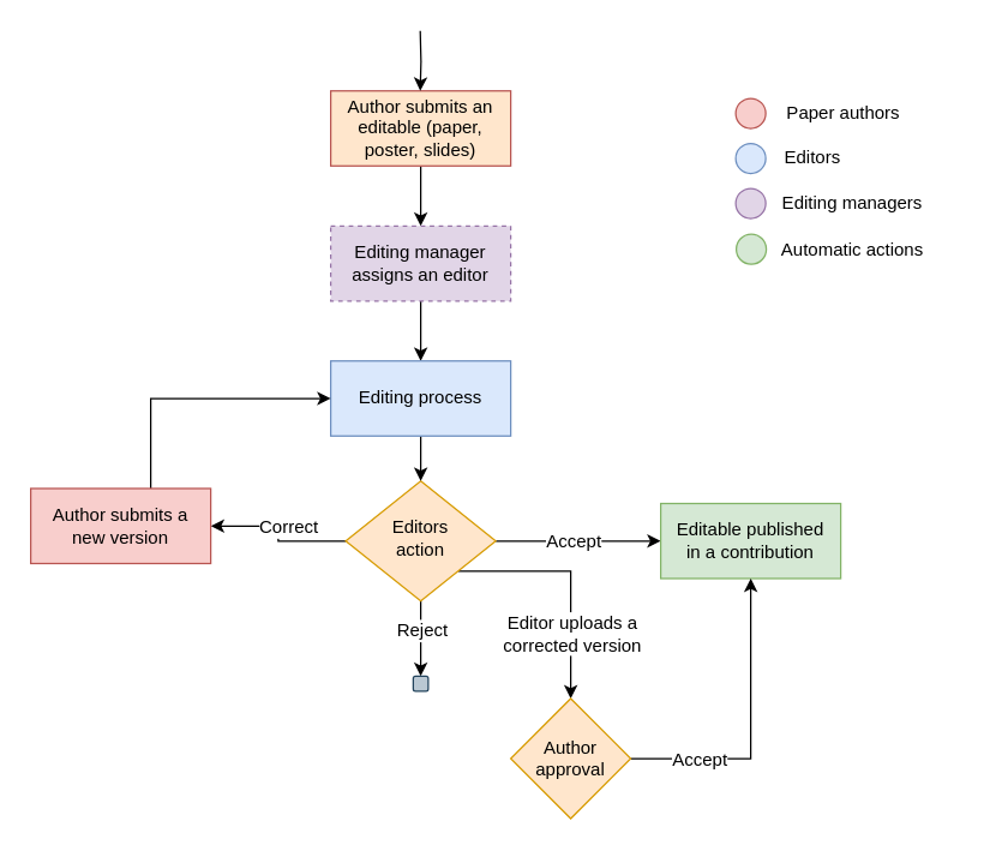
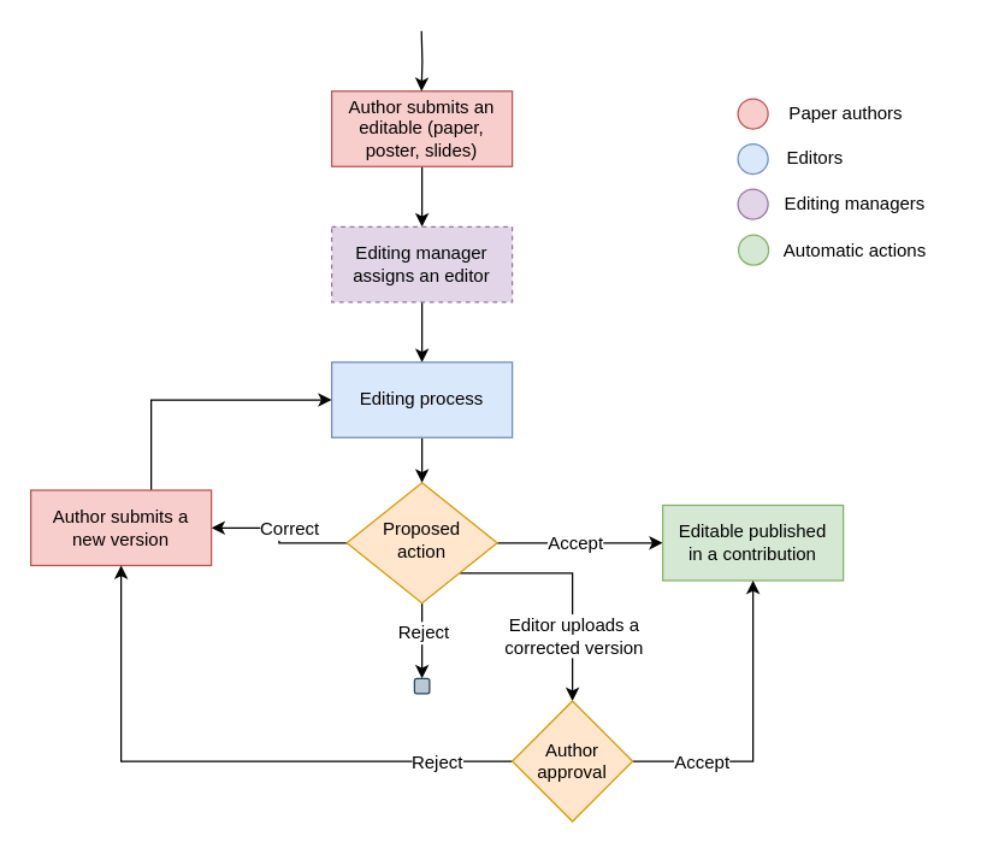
  <mxCell id="0" />
  <mxCell id="1" parent="0" />
  <mxCell id="2" style="edgeStyle=orthogonalEdgeStyle;rounded=0;orthogonalLoop=1;jettySize=auto;html=1;entryX=0.5;entryY=0;entryDx=0;entryDy=0;" parent="1" source="10" edge="1" target="12"><mxGeometry relative="1" as="geometry"><mxPoint x="280" y="440" as="targetPoint" /></mxGeometry></mxCell>
  <mxCell id="3" value="Reject" style="edgeLabel;html=1;align=center;verticalAlign=middle;resizable=0;points=[];fontSize=12;" parent="2" vertex="1" connectable="0"><mxGeometry x="-0.302" y="-1" relative="1" as="geometry"><mxPoint x="1" y="2" as="offset" /></mxGeometry></mxCell>
  <mxCell id="4" style="edgeStyle=orthogonalEdgeStyle;rounded=0;orthogonalLoop=1;jettySize=auto;html=1;entryX=0;entryY=0.5;entryDx=0;entryDy=0;" parent="1" source="10" target="18" edge="1"><mxGeometry relative="1" as="geometry"><mxPoint x="380" y="360" as="targetPoint" /></mxGeometry></mxCell>
  <mxCell id="5" value="Accept" style="edgeLabel;html=1;align=center;verticalAlign=middle;resizable=0;points=[];fontSize=12;" parent="4" vertex="1" connectable="0"><mxGeometry x="-0.242" y="2" relative="1" as="geometry"><mxPoint x="9" y="2" as="offset" /></mxGeometry></mxCell>
  <mxCell id="6" style="edgeStyle=orthogonalEdgeStyle;rounded=0;orthogonalLoop=1;jettySize=auto;html=1;entryX=1;entryY=0.5;entryDx=0;entryDy=0;" parent="1" source="10" target="20" edge="1"><mxGeometry relative="1" as="geometry" /></mxCell>
  <mxCell id="7" value="Correct" style="edgeLabel;html=1;align=center;verticalAlign=middle;resizable=0;points=[];fontSize=12;" parent="6" vertex="1" connectable="0"><mxGeometry x="0.25" y="-1" relative="1" as="geometry"><mxPoint x="14" y="1" as="offset" /></mxGeometry></mxCell>
  <mxCell id="8" style="edgeStyle=orthogonalEdgeStyle;rounded=0;orthogonalLoop=1;jettySize=auto;html=1;exitX=1;exitY=1;exitDx=0;exitDy=0;" parent="1" source="10" target="25" edge="1"><mxGeometry relative="1" as="geometry" /></mxCell>
  <mxCell id="9" value="&lt;div style=&quot;font-size: 12px;&quot;&gt;Editor uploads a&lt;/div&gt;&lt;div style=&quot;font-size: 12px;&quot;&gt;corrected version&lt;/div&gt;" style="edgeLabel;html=1;align=center;verticalAlign=middle;resizable=0;points=[];fontSize=12;" parent="8" vertex="1" connectable="0"><mxGeometry x="0.444" relative="1" as="geometry"><mxPoint as="offset" /></mxGeometry></mxCell>
- <mxCell id="10" value="&lt;div&gt;Editors&lt;/div&gt;&lt;div&gt;action&lt;/div&gt;" style="rhombus;whiteSpace=wrap;html=1;shadow=0;fontFamily=Helvetica;fontSize=12;align=center;strokeWidth=1;spacing=6;spacingTop=-4;fillColor=#ffe6cc;strokeColor=#d79b00;" parent="1" vertex="1"><mxGeometry x="230" y="320" width="100" height="80" as="geometry" /></mxCell>
+ <mxCell id="10" value="&lt;div&gt;Proposed&lt;/div&gt;&lt;div&gt;action&lt;/div&gt;" style="rhombus;whiteSpace=wrap;html=1;shadow=0;fontFamily=Helvetica;fontSize=12;align=center;strokeWidth=1;spacing=6;spacingTop=-4;fillColor=#ffe6cc;strokeColor=#d79b00;" parent="1" vertex="1"><mxGeometry x="230" y="320" width="100" height="80" as="geometry" /></mxCell>
  <mxCell id="11" style="edgeStyle=orthogonalEdgeStyle;rounded=0;orthogonalLoop=1;jettySize=auto;html=1;entryX=0.5;entryY=0;entryDx=0;entryDy=0;" parent="1" edge="1"><mxGeometry relative="1" as="geometry"><mxPoint x="280" y="290" as="sourcePoint" /><mxPoint x="280" y="320" as="targetPoint" /></mxGeometry></mxCell>
  <mxCell id="12" value="" style="rounded=1;whiteSpace=wrap;html=1;fontSize=12;glass=0;strokeWidth=1;shadow=0;fillColor=#bac8d3;strokeColor=#23445d;" parent="1" vertex="1"><mxGeometry x="275" y="450" width="10" height="10" as="geometry" /></mxCell>
  <mxCell id="13" style="edgeStyle=orthogonalEdgeStyle;rounded=0;orthogonalLoop=1;jettySize=auto;html=1;entryX=0.5;entryY=0;entryDx=0;entryDy=0;" parent="1" source="14" target="16" edge="1"><mxGeometry relative="1" as="geometry" /></mxCell>
- <mxCell id="14" value="Author submits an editable (paper, poster, slides)" style="rounded=0;whiteSpace=wrap;html=1;fillColor=#ffe6cc;strokeColor=#b85450;" parent="1" vertex="1"><mxGeometry x="220" y="60" width="120" height="50" as="geometry" /></mxCell>
+ <mxCell id="14" value="Author submits an editable (paper, poster, slides)" style="rounded=0;whiteSpace=wrap;html=1;fillColor=#f8cecc;strokeColor=#b85450;" parent="1" vertex="1"><mxGeometry x="220" y="60" width="120" height="50" as="geometry" /></mxCell>
  <mxCell id="15" style="edgeStyle=orthogonalEdgeStyle;rounded=0;orthogonalLoop=1;jettySize=auto;html=1;entryX=0.5;entryY=0;entryDx=0;entryDy=0;" edge="1" parent="1" source="16" target="17"><mxGeometry relative="1" as="geometry" /></mxCell>
  <mxCell id="16" value="Editing manager assigns an editor" style="rounded=0;whiteSpace=wrap;html=1;fillColor=#e1d5e7;strokeColor=#9673a6;spacing=10;spacingTop=0;dashed=1;" parent="1" vertex="1"><mxGeometry x="220" y="150" width="120" height="50" as="geometry" /></mxCell>
  <mxCell id="17" value="Editing process" style="rounded=0;whiteSpace=wrap;html=1;fillColor=#dae8fc;strokeColor=#6c8ebf;spacing=12;" parent="1" vertex="1"><mxGeometry x="220" y="240" width="120" height="50" as="geometry" /></mxCell>
  <mxCell id="18" value="Editable published in a contribution" style="rounded=0;whiteSpace=wrap;html=1;fillColor=#d5e8d4;strokeColor=#82b366;spacingLeft=4;spacingRight=4;" parent="1" vertex="1"><mxGeometry x="440" y="335" width="120" height="50" as="geometry" /></mxCell>
  <mxCell id="19" style="edgeStyle=orthogonalEdgeStyle;rounded=0;orthogonalLoop=1;jettySize=auto;html=1;entryX=0;entryY=0.5;entryDx=0;entryDy=0;" parent="1" source="20" target="17" edge="1"><mxGeometry relative="1" as="geometry"><Array as="points"><mxPoint x="100" y="265" /></Array></mxGeometry></mxCell>
  <mxCell id="20" value="&lt;div&gt;Author submits a&lt;/div&gt;&lt;div&gt;new version&lt;br&gt;&lt;/div&gt;" style="rounded=0;whiteSpace=wrap;html=1;fillColor=#f8cecc;strokeColor=#b85450;" parent="1" vertex="1"><mxGeometry x="20" y="325" width="120" height="50" as="geometry" /></mxCell>
+ <mxCell id="21" style="edgeStyle=orthogonalEdgeStyle;rounded=0;orthogonalLoop=1;jettySize=auto;html=1;entryX=0.5;entryY=1;entryDx=0;entryDy=0;" parent="1" source="25" target="20" edge="1"><mxGeometry relative="1" as="geometry" /></mxCell>
+ <mxCell id="22" value="Reject" style="edgeLabel;html=1;align=center;verticalAlign=middle;resizable=0;points=[];fontSize=12;" parent="21" vertex="1" connectable="0"><mxGeometry x="-0.54" y="1" relative="1" as="geometry"><mxPoint x="39" y="-1" as="offset" /></mxGeometry></mxCell>
  <mxCell id="23" style="edgeStyle=orthogonalEdgeStyle;rounded=0;orthogonalLoop=1;jettySize=auto;html=1;" edge="1" parent="1" source="25" target="18"><mxGeometry relative="1" as="geometry" /></mxCell>
  <mxCell id="24" value="Accept" style="edgeLabel;html=1;align=center;verticalAlign=middle;resizable=0;points=[];fontSize=12;" vertex="1" connectable="0" parent="23"><mxGeometry x="-0.411" y="-1" relative="1" as="geometry"><mxPoint x="-14" y="-1" as="offset" /></mxGeometry></mxCell>
  <mxCell id="25" value="Author&lt;br&gt;&lt;div&gt;approval&lt;/div&gt;" style="rhombus;whiteSpace=wrap;html=1;fillColor=#ffe6cc;strokeColor=#d79b00;" parent="1" vertex="1"><mxGeometry x="340" y="465" width="80" height="80" as="geometry" /></mxCell>
  <mxCell id="26" style="edgeStyle=orthogonalEdgeStyle;rounded=0;orthogonalLoop=1;jettySize=auto;html=1;entryX=0.5;entryY=0;entryDx=0;entryDy=0;" edge="1" parent="1"><mxGeometry relative="1" as="geometry"><mxPoint x="279.66" y="20" as="sourcePoint" /><mxPoint x="279.66" y="60" as="targetPoint" /></mxGeometry></mxCell>
  <mxCell id="27" value="" style="ellipse;whiteSpace=wrap;html=1;aspect=fixed;fontSize=17;fillColor=#e1d5e7;strokeColor=#9673a6;" vertex="1" parent="1"><mxGeometry x="490" y="125" width="20" height="20" as="geometry" /></mxCell>
  <mxCell id="28" value="Editing managers" style="text;html=1;strokeColor=none;fillColor=none;align=center;verticalAlign=middle;whiteSpace=wrap;rounded=0;fontSize=12;" vertex="1" parent="1"><mxGeometry x="513.13" y="120" width="110" height="30" as="geometry" /></mxCell>
  <mxCell id="29" value="" style="ellipse;whiteSpace=wrap;html=1;aspect=fixed;fontSize=17;fillColor=#dae8fc;strokeColor=#6c8ebf;" vertex="1" parent="1"><mxGeometry x="490" y="95" width="20" height="20" as="geometry" /></mxCell>
  <mxCell id="30" value="Editors" style="text;html=1;strokeColor=none;fillColor=none;align=center;verticalAlign=middle;whiteSpace=wrap;rounded=0;fontSize=12;" vertex="1" parent="1"><mxGeometry x="503.25" y="90" width="76.75" height="30" as="geometry" /></mxCell>
  <mxCell id="31" value="" style="ellipse;whiteSpace=wrap;html=1;aspect=fixed;fontSize=17;fillColor=#f8cecc;strokeColor=#b85450;" vertex="1" parent="1"><mxGeometry x="490" y="65" width="20" height="20" as="geometry" /></mxCell>
  <mxCell id="32" value="Paper authors" style="text;html=1;strokeColor=none;fillColor=none;align=center;verticalAlign=middle;whiteSpace=wrap;rounded=0;fontSize=12;" vertex="1" parent="1"><mxGeometry x="509" y="60" width="105.5" height="30" as="geometry" /></mxCell>
  <mxCell id="33" value="" style="ellipse;whiteSpace=wrap;html=1;aspect=fixed;fontSize=17;fillColor=#d5e8d4;strokeColor=#82b366;" vertex="1" parent="1"><mxGeometry x="490.38" y="155.5" width="20" height="20" as="geometry" /></mxCell>
  <mxCell id="34" value="Automatic actions" style="text;html=1;strokeColor=none;fillColor=none;align=center;verticalAlign=middle;whiteSpace=wrap;rounded=0;fontSize=12;" vertex="1" parent="1"><mxGeometry x="503.13" y="150.5" width="130" height="30" as="geometry" /></mxCell>
